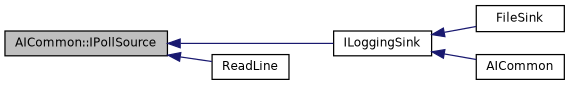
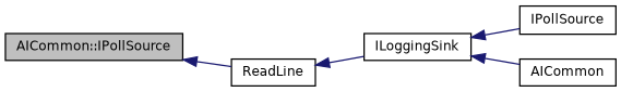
  digraph {
    rankdir=LR
    node [color=black fillcolor=white fontname=Helvetica fontsize=10 shape=record style=filled]
    edge [color=midnightblue dir=back fontname=Helvetica fontsize=10 labelfontname=Helvetica labelfontsize=10 style=solid]
    n1 [fillcolor=grey75 fontcolor=black height=0.2 label="AICommon::IPollSource" width=0.4]
    n2 [height=0.2 label=ILoggingSink width=0.4]
    n3 [height=0.2 label=ReadLine width=0.4]
-   n4 [height=0.2 label=FileSink width=0.4]
+   n4 [height=0.2 label=IPollSource width=0.4]
    n5 [height=0.2 label=AICommon width=0.4]
-   n1 -> n2
+   n3 -> n2
    n1 -> n3
    n2 -> n4
    n2 -> n5
  }
